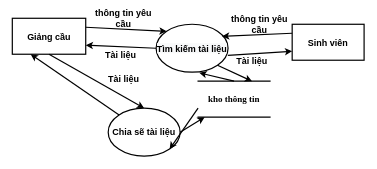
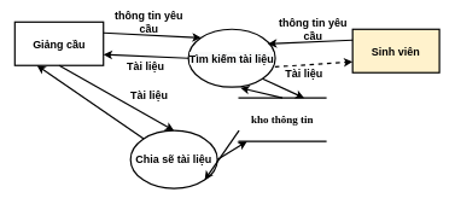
  <mxCell id="0" />
  <mxCell id="1" parent="0" />
- <mxCell id="2" value="Sinh viên" style="rounded=0;whiteSpace=wrap;html=1;fontSize=15;fontStyle=1;strokeWidth=2;" parent="1" vertex="1"><mxGeometry x="487" y="40" width="120" height="60" as="geometry" /></mxCell>
+ <mxCell id="2" value="Sinh viên" style="rounded=0;whiteSpace=wrap;html=1;fontSize=15;fontStyle=1;strokeWidth=2;fillColor=#fff2cc;" parent="1" vertex="1"><mxGeometry x="487" y="40" width="120" height="60" as="geometry" /></mxCell>
  <mxCell id="3" value="Giảng cầu" style="rounded=0;whiteSpace=wrap;html=1;fontSize=15;fontStyle=1;strokeWidth=2;" parent="1" vertex="1"><mxGeometry x="20" y="30" width="122.5" height="60" as="geometry" /></mxCell>
  <mxCell id="4" value="&#10;&#10;&lt;span style=&quot;color: rgb(0, 0, 0); font-family: helvetica; font-size: 15px; font-style: normal; letter-spacing: normal; text-align: center; text-indent: 0px; text-transform: none; word-spacing: 0px; background-color: rgb(248, 249, 250); display: inline; float: none;&quot;&gt;Tìm kiếm tài liệu&lt;/span&gt;&#10;&#10;" style="ellipse;whiteSpace=wrap;html=1;fontSize=15;fontStyle=1;strokeWidth=2;" parent="1" vertex="1"><mxGeometry x="260" y="40" width="120" height="80" as="geometry" /></mxCell>
  <mxCell id="5" value="" style="endArrow=classic;html=1;entryX=0;entryY=0;entryDx=0;entryDy=0;exitX=1;exitY=0.25;exitDx=0;exitDy=0;fontSize=15;fontStyle=1;strokeWidth=2;" parent="1" source="3" target="4" edge="1"><mxGeometry width="50" height="50" relative="1" as="geometry"><mxPoint x="170" y="140" as="sourcePoint" /><mxPoint x="220" y="90" as="targetPoint" /></mxGeometry></mxCell>
  <mxCell id="6" value="" style="endArrow=classic;html=1;entryX=1;entryY=0.75;entryDx=0;entryDy=0;exitX=0;exitY=0.5;exitDx=0;exitDy=0;fontSize=15;fontStyle=1;strokeWidth=2;" parent="1" source="4" target="3" edge="1"><mxGeometry width="50" height="50" relative="1" as="geometry"><mxPoint x="170" y="140" as="sourcePoint" /><mxPoint x="220" y="90" as="targetPoint" /></mxGeometry></mxCell>
  <mxCell id="7" value="" style="endArrow=classic;html=1;exitX=0;exitY=0.25;exitDx=0;exitDy=0;fontSize=15;fontStyle=1;strokeWidth=2;" parent="1" source="2" edge="1"><mxGeometry width="50" height="50" relative="1" as="geometry"><mxPoint x="170" y="140" as="sourcePoint" /><mxPoint x="370" y="60" as="targetPoint" /></mxGeometry></mxCell>
- <mxCell id="8" value="" style="endArrow=classic;html=1;entryX=0;entryY=0.75;entryDx=0;entryDy=0;exitX=0.997;exitY=0.65;exitDx=0;exitDy=0;exitPerimeter=0;fontSize=15;fontStyle=1;strokeWidth=2;" parent="1" source="4" target="2" edge="1"><mxGeometry width="50" height="50" relative="1" as="geometry"><mxPoint x="170" y="140" as="sourcePoint" /><mxPoint x="220" y="90" as="targetPoint" /></mxGeometry></mxCell>
+ <mxCell id="8" value="" style="endArrow=classic;html=1;entryX=0;entryY=0.75;entryDx=0;entryDy=0;exitX=0.997;exitY=0.65;exitDx=0;exitDy=0;exitPerimeter=0;fontSize=15;fontStyle=1;strokeWidth=2;dashed=1;" parent="1" source="4" target="2" edge="1"><mxGeometry width="50" height="50" relative="1" as="geometry"><mxPoint x="170" y="140" as="sourcePoint" /><mxPoint x="220" y="90" as="targetPoint" /></mxGeometry></mxCell>
  <mxCell id="9" value="thông tin yêu cầu" style="text;html=1;strokeColor=none;fillColor=none;align=center;verticalAlign=middle;whiteSpace=wrap;rounded=0;fontSize=15;fontStyle=1;strokeWidth=2;" parent="1" vertex="1"><mxGeometry x="142.5" y="20" width="125" height="20" as="geometry" /></mxCell>
  <mxCell id="10" value="Tài liệu&amp;nbsp;" style="text;html=1;strokeColor=none;fillColor=none;align=center;verticalAlign=middle;whiteSpace=wrap;rounded=0;fontSize=15;fontStyle=1;strokeWidth=2;" parent="1" vertex="1"><mxGeometry x="137.5" y="80" width="130" height="20" as="geometry" /></mxCell>
  <mxCell id="11" value="thông tin yêu cầu" style="text;html=1;strokeColor=none;fillColor=none;align=center;verticalAlign=middle;whiteSpace=wrap;rounded=0;fontSize=15;fontStyle=1;strokeWidth=2;" parent="1" vertex="1"><mxGeometry x="370" y="30" width="125" height="20" as="geometry" /></mxCell>
  <mxCell id="12" value="Tài liệu&amp;nbsp;" style="text;html=1;strokeColor=none;fillColor=none;align=center;verticalAlign=middle;whiteSpace=wrap;rounded=0;fontSize=15;fontStyle=1;strokeWidth=2;" parent="1" vertex="1"><mxGeometry x="357" y="90" width="130" height="20" as="geometry" /></mxCell>
  <mxCell id="13" value="kho thông tin" style="shape=partialRectangle;whiteSpace=wrap;html=1;left=0;right=0;fillColor=none;fontFamily=Times New Roman;fontSize=15;fontStyle=1;strokeWidth=2;" vertex="1" parent="1"><mxGeometry x="330" y="135" width="120" height="60" as="geometry" /></mxCell>
  <mxCell id="14" value="Chia sẽ tài liệu" style="ellipse;whiteSpace=wrap;html=1;fontSize=15;strokeWidth=2;fontStyle=1" vertex="1" parent="1"><mxGeometry x="180" y="180" width="120" height="80" as="geometry" /></mxCell>
  <mxCell id="15" value="Tài liệu&amp;nbsp;" style="text;html=1;strokeColor=none;fillColor=none;align=center;verticalAlign=middle;whiteSpace=wrap;rounded=0;fontSize=15;fontStyle=1;strokeWidth=2;" vertex="1" parent="1"><mxGeometry x="142.5" y="120" width="130" height="20" as="geometry" /></mxCell>
  <mxCell id="16" value="" style="endArrow=classic;html=1;rounded=0;fontSize=15;strokeWidth=2;exitX=0.5;exitY=1;exitDx=0;exitDy=0;entryX=0.5;entryY=0;entryDx=0;entryDy=0;" edge="1" parent="1" source="3" target="14"><mxGeometry width="50" height="50" relative="1" as="geometry"><mxPoint x="130" y="190" as="sourcePoint" /><mxPoint x="180" y="140" as="targetPoint" /></mxGeometry></mxCell>
  <mxCell id="17" value="" style="endArrow=classic;html=1;rounded=0;fontSize=15;strokeWidth=2;entryX=0.25;entryY=1;entryDx=0;entryDy=0;" edge="1" parent="1" source="14" target="3"><mxGeometry width="50" height="50" relative="1" as="geometry"><mxPoint x="130" y="190" as="sourcePoint" /><mxPoint x="180" y="140" as="targetPoint" /></mxGeometry></mxCell>
  <mxCell id="18" value="" style="endArrow=classic;html=1;rounded=0;fontSize=15;strokeWidth=2;" edge="1" parent="1" target="13"><mxGeometry width="50" height="50" relative="1" as="geometry"><mxPoint x="300" y="220" as="sourcePoint" /><mxPoint x="180" y="140" as="targetPoint" /></mxGeometry></mxCell>
  <mxCell id="19" value="" style="endArrow=classic;html=1;rounded=0;fontSize=15;strokeWidth=2;exitX=0;exitY=0.75;exitDx=0;exitDy=0;entryX=1;entryY=1;entryDx=0;entryDy=0;" edge="1" parent="1" source="13" target="14"><mxGeometry width="50" height="50" relative="1" as="geometry"><mxPoint x="130" y="190" as="sourcePoint" /><mxPoint x="180" y="140" as="targetPoint" /></mxGeometry></mxCell>
  <mxCell id="20" value="" style="endArrow=classic;html=1;rounded=0;fontSize=15;strokeWidth=2;entryX=0.6;entryY=1.013;entryDx=0;entryDy=0;entryPerimeter=0;exitX=0.5;exitY=0;exitDx=0;exitDy=0;" edge="1" parent="1" source="13" target="4"><mxGeometry width="50" height="50" relative="1" as="geometry"><mxPoint x="130" y="190" as="sourcePoint" /><mxPoint x="180" y="140" as="targetPoint" /></mxGeometry></mxCell>
  <mxCell id="21" value="" style="endArrow=classic;html=1;rounded=0;fontSize=15;strokeWidth=2;entryX=0.75;entryY=0;entryDx=0;entryDy=0;exitX=1;exitY=1;exitDx=0;exitDy=0;" edge="1" parent="1" source="4" target="13"><mxGeometry width="50" height="50" relative="1" as="geometry"><mxPoint x="130" y="190" as="sourcePoint" /><mxPoint x="180" y="140" as="targetPoint" /></mxGeometry></mxCell>
